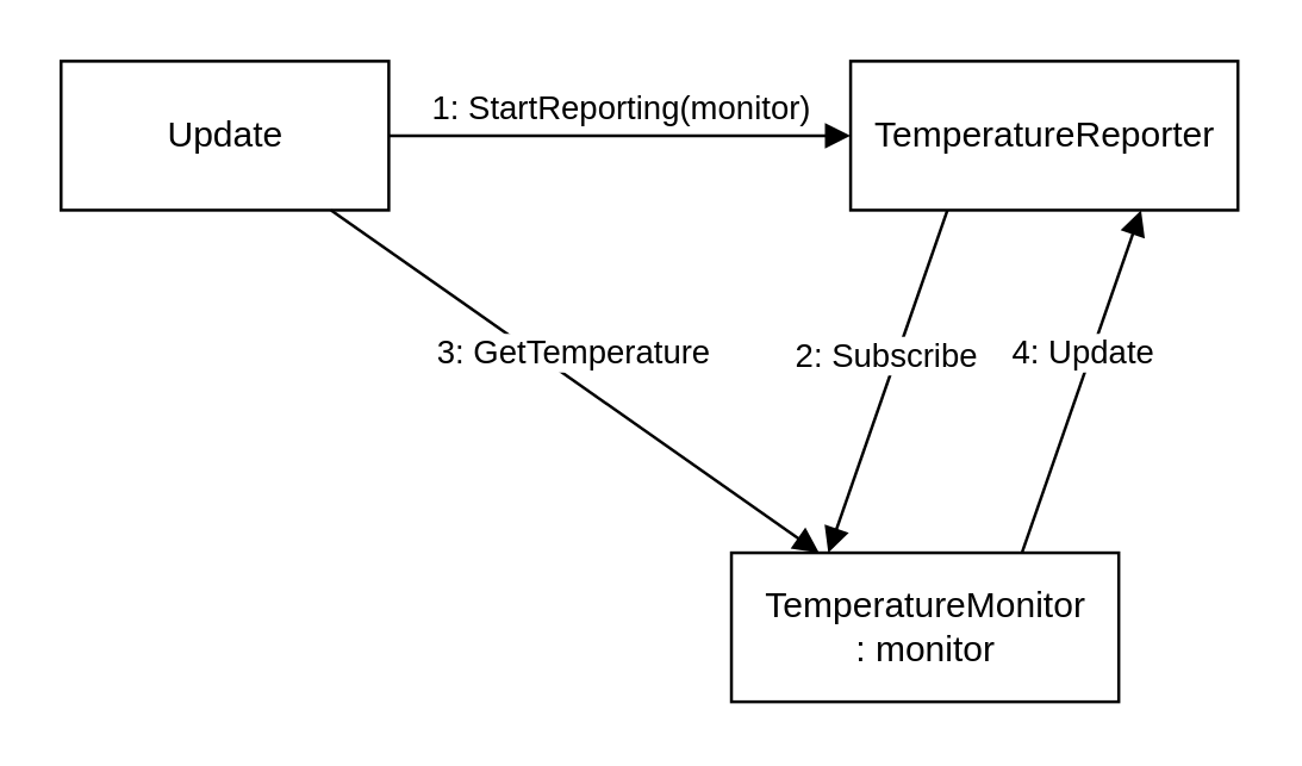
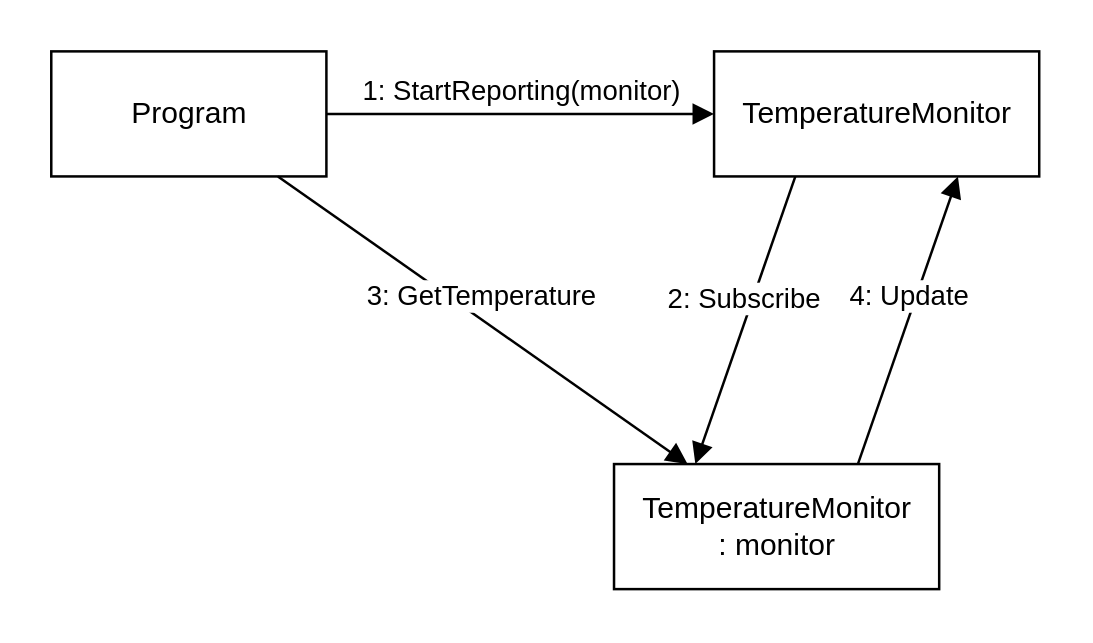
  <mxCell id="0" />
  <mxCell id="1" parent="0" />
- <mxCell id="2" value="Update" style="html=1;fillColor=none;strokeColor=#000000;fontColor=#000000;labelBackgroundColor=#ffffff;" vertex="1" parent="1"><mxGeometry x="20" y="20" width="110" height="50" as="geometry" /></mxCell>
- <mxCell id="3" value="TemperatureReporter" style="html=1;fillColor=none;strokeColor=#000000;fontColor=#000000;labelBackgroundColor=#ffffff;" vertex="1" parent="1"><mxGeometry x="285" y="20" width="130" height="50" as="geometry" /></mxCell>
+ <mxCell id="2" value="Program" style="html=1;fillColor=none;strokeColor=#000000;fontColor=#000000;labelBackgroundColor=#ffffff;" vertex="1" parent="1"><mxGeometry x="20" y="20" width="110" height="50" as="geometry" /></mxCell>
+ <mxCell id="3" value="TemperatureMonitor" style="html=1;fillColor=none;strokeColor=#000000;fontColor=#000000;labelBackgroundColor=#ffffff;" vertex="1" parent="1"><mxGeometry x="285" y="20" width="130" height="50" as="geometry" /></mxCell>
  <mxCell id="4" value="TemperatureMonitor&lt;br&gt;: monitor" style="html=1;fillColor=none;strokeColor=#000000;fontColor=#000000;labelBackgroundColor=#ffffff;" vertex="1" parent="1"><mxGeometry x="245" y="185" width="130" height="50" as="geometry" /></mxCell>
  <mxCell id="5" value="1: StartReporting(monitor)" style="html=1;verticalAlign=bottom;endArrow=block;fillColor=none;strokeColor=#000000;fontColor=#000000;labelBackgroundColor=#ffffff;" edge="1" parent="1" source="2" target="3"><mxGeometry width="80" relative="1" as="geometry"><mxPoint x="20" y="90" as="sourcePoint" /><mxPoint x="100" y="90" as="targetPoint" /></mxGeometry></mxCell>
  <mxCell id="6" value="3: GetTemperature" style="html=1;verticalAlign=bottom;endArrow=block;fillColor=none;strokeColor=#000000;fontColor=#000000;labelBackgroundColor=#ffffff;" edge="1" parent="1" source="2" target="4"><mxGeometry width="80" relative="1" as="geometry"><mxPoint x="90" y="150" as="sourcePoint" /><mxPoint x="170" y="150" as="targetPoint" /></mxGeometry></mxCell>
  <mxCell id="7" value="2: Subscribe" style="html=1;verticalAlign=bottom;endArrow=block;exitX=0.25;exitY=1;exitDx=0;exitDy=0;entryX=0.25;entryY=0;entryDx=0;entryDy=0;fillColor=none;strokeColor=#000000;fontColor=#000000;labelBackgroundColor=#ffffff;" edge="1" parent="1" source="3" target="4"><mxGeometry width="80" relative="1" as="geometry"><mxPoint x="380" y="50" as="sourcePoint" /><mxPoint x="460" y="50" as="targetPoint" /></mxGeometry></mxCell>
  <mxCell id="8" value="4: Update" style="html=1;verticalAlign=bottom;endArrow=block;exitX=0.75;exitY=0;exitDx=0;exitDy=0;entryX=0.75;entryY=1;entryDx=0;entryDy=0;fillColor=none;strokeColor=#000000;fontColor=#000000;labelBackgroundColor=#ffffff;" edge="1" parent="1" source="4" target="3"><mxGeometry width="80" relative="1" as="geometry"><mxPoint x="450" y="194" as="sourcePoint" /><mxPoint x="530" y="194" as="targetPoint" /></mxGeometry></mxCell>
